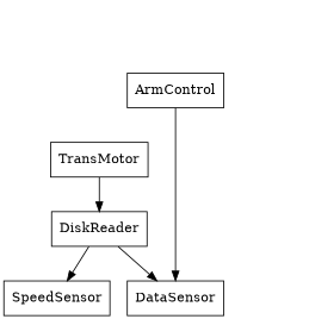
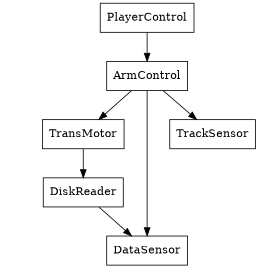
  digraph {
    compound=true
    rankdir=TB
    node [shape=box style=solid]
    edge [constraint=true style=solid]
    TransMotor
    DiskReader
    ArmControl
    DataSensor
-   SpeedSensor
+   TrackSensor
+   PlayerControl
    TransMotor -> DiskReader
    DiskReader -> DataSensor
-   DiskReader -> SpeedSensor
+   ArmControl -> TransMotor
    ArmControl -> DataSensor
+   ArmControl -> TrackSensor
+   PlayerControl -> ArmControl
  }
